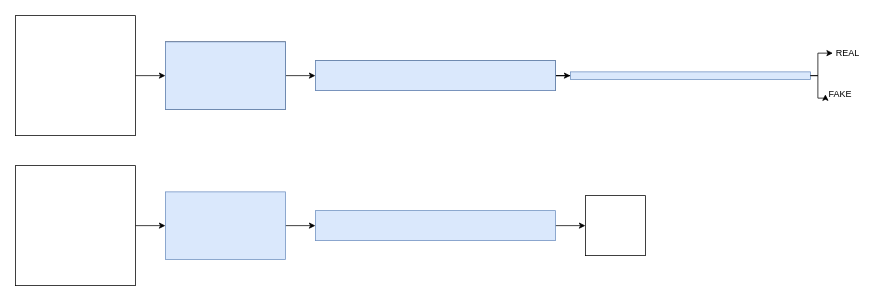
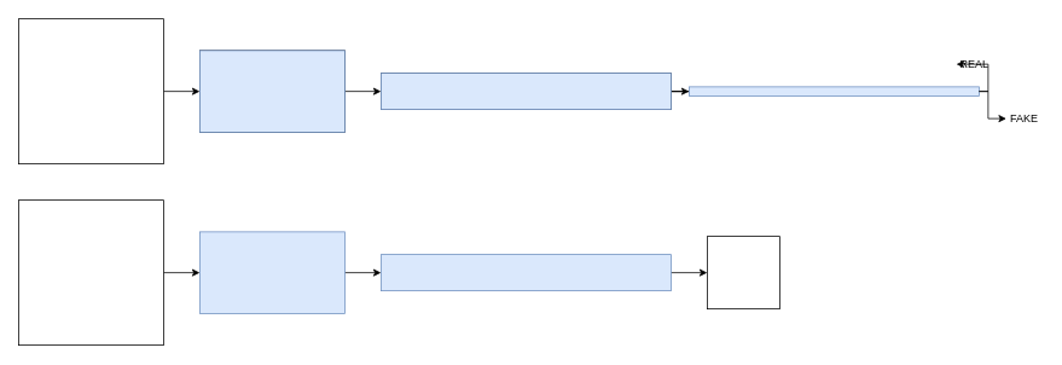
  <mxCell id="0" />
  <mxCell id="1" parent="0" />
  <mxCell id="2" value="" style="edgeStyle=orthogonalEdgeStyle;rounded=0;orthogonalLoop=1;jettySize=auto;html=1;" edge="1" parent="1" source="3" target="5"><mxGeometry relative="1" as="geometry" /></mxCell>
  <mxCell id="3" value="" style="whiteSpace=wrap;html=1;aspect=fixed;" vertex="1" parent="1"><mxGeometry x="20" y="20" width="160" height="160" as="geometry" /></mxCell>
  <mxCell id="4" value="" style="edgeStyle=orthogonalEdgeStyle;rounded=0;orthogonalLoop=1;jettySize=auto;html=1;" edge="1" parent="1" source="5" target="7"><mxGeometry relative="1" as="geometry" /></mxCell>
  <mxCell id="5" value="" style="rounded=0;whiteSpace=wrap;html=1;" vertex="1" parent="1"><mxGeometry x="220" y="55" width="160" height="90" as="geometry" /></mxCell>
  <mxCell id="6" value="" style="edgeStyle=orthogonalEdgeStyle;rounded=0;orthogonalLoop=1;jettySize=auto;html=1;" edge="1" parent="1" source="7" target="15"><mxGeometry relative="1" as="geometry" /></mxCell>
  <mxCell id="7" value="" style="rounded=0;whiteSpace=wrap;html=1;" vertex="1" parent="1"><mxGeometry x="420" y="80" width="320" height="40" as="geometry" /></mxCell>
  <mxCell id="8" value="" style="edgeStyle=orthogonalEdgeStyle;rounded=0;orthogonalLoop=1;jettySize=auto;html=1;" edge="1" parent="1" source="9" target="11"><mxGeometry relative="1" as="geometry" /></mxCell>
  <mxCell id="9" value="" style="whiteSpace=wrap;html=1;aspect=fixed;" vertex="1" parent="1"><mxGeometry x="20" y="220" width="160" height="160" as="geometry" /></mxCell>
  <mxCell id="10" value="" style="edgeStyle=orthogonalEdgeStyle;rounded=0;orthogonalLoop=1;jettySize=auto;html=1;" edge="1" parent="1" source="11" target="13"><mxGeometry relative="1" as="geometry" /></mxCell>
  <mxCell id="11" value="" style="rounded=0;whiteSpace=wrap;html=1;fillColor=#dae8fc;strokeColor=#6c8ebf;" vertex="1" parent="1"><mxGeometry x="220" y="255" width="160" height="90" as="geometry" /></mxCell>
  <mxCell id="12" style="edgeStyle=orthogonalEdgeStyle;rounded=0;orthogonalLoop=1;jettySize=auto;html=1;exitX=1;exitY=0.5;exitDx=0;exitDy=0;entryX=0;entryY=0.5;entryDx=0;entryDy=0;" edge="1" parent="1" source="13" target="14"><mxGeometry relative="1" as="geometry" /></mxCell>
  <mxCell id="13" value="" style="rounded=0;whiteSpace=wrap;html=1;fillColor=#dae8fc;strokeColor=#6c8ebf;" vertex="1" parent="1"><mxGeometry x="420" y="280" width="320" height="40" as="geometry" /></mxCell>
  <mxCell id="14" value="" style="whiteSpace=wrap;html=1;aspect=fixed;" vertex="1" parent="1"><mxGeometry x="780" y="260" width="80" height="80" as="geometry" /></mxCell>
  <mxCell id="15" value="" style="rounded=0;whiteSpace=wrap;html=1;fillColor=#dae8fc;strokeColor=#6c8ebf;" vertex="1" parent="1"><mxGeometry x="760" y="95" width="320" height="10" as="geometry" /></mxCell>
  <mxCell id="16" value="" style="edgeStyle=orthogonalEdgeStyle;rounded=0;orthogonalLoop=1;jettySize=auto;html=1;entryX=0;entryY=0.5;entryDx=0;entryDy=0;" edge="1" parent="1" target="17"><mxGeometry relative="1" as="geometry"><mxPoint x="1080" y="100" as="sourcePoint" /><Array as="points"><mxPoint x="1090" y="100" /><mxPoint x="1090" y="70" /></Array></mxGeometry></mxCell>
- <mxCell id="17" value="REAL" style="text;html=1;strokeColor=none;fillColor=none;align=center;verticalAlign=middle;whiteSpace=wrap;rounded=0;" vertex="1" parent="1"><mxGeometry x="1110" y="60" width="40" height="20" as="geometry" /></mxCell>
- <mxCell id="18" value="FAKE" style="text;html=1;strokeColor=none;fillColor=none;align=center;verticalAlign=middle;whiteSpace=wrap;rounded=0;" vertex="1" parent="1"><mxGeometry x="1100" y="115" width="40" height="20" as="geometry" /></mxCell>
+ <mxCell id="17" value="REAL" style="text;html=1;strokeColor=none;fillColor=none;align=center;verticalAlign=middle;whiteSpace=wrap;rounded=0;" vertex="1" parent="1"><mxGeometry x="1055" y="60" width="40" height="20" as="geometry" /></mxCell>
+ <mxCell id="18" value="FAKE" style="text;html=1;strokeColor=none;fillColor=none;align=center;verticalAlign=middle;whiteSpace=wrap;rounded=0;" vertex="1" parent="1"><mxGeometry x="1110" y="120" width="40" height="20" as="geometry" /></mxCell>
  <mxCell id="19" value="" style="edgeStyle=orthogonalEdgeStyle;rounded=0;orthogonalLoop=1;jettySize=auto;html=1;entryX=0;entryY=0.5;entryDx=0;entryDy=0;" edge="1" parent="1" target="18"><mxGeometry relative="1" as="geometry"><mxPoint x="1080" y="100" as="sourcePoint" /><mxPoint x="1120" y="80" as="targetPoint" /><Array as="points"><mxPoint x="1090" y="100" /><mxPoint x="1090" y="130" /></Array></mxGeometry></mxCell>
  <mxCell id="20" value="" style="rounded=0;whiteSpace=wrap;html=1;fillColor=#dae8fc;strokeColor=#6c8ebf;" vertex="1" parent="1"><mxGeometry x="220" y="55" width="160" height="90" as="geometry" /></mxCell>
  <mxCell id="21" value="" style="rounded=0;whiteSpace=wrap;html=1;fillColor=#dae8fc;strokeColor=#6c8ebf;" vertex="1" parent="1"><mxGeometry x="420" y="80" width="320" height="40" as="geometry" /></mxCell>
